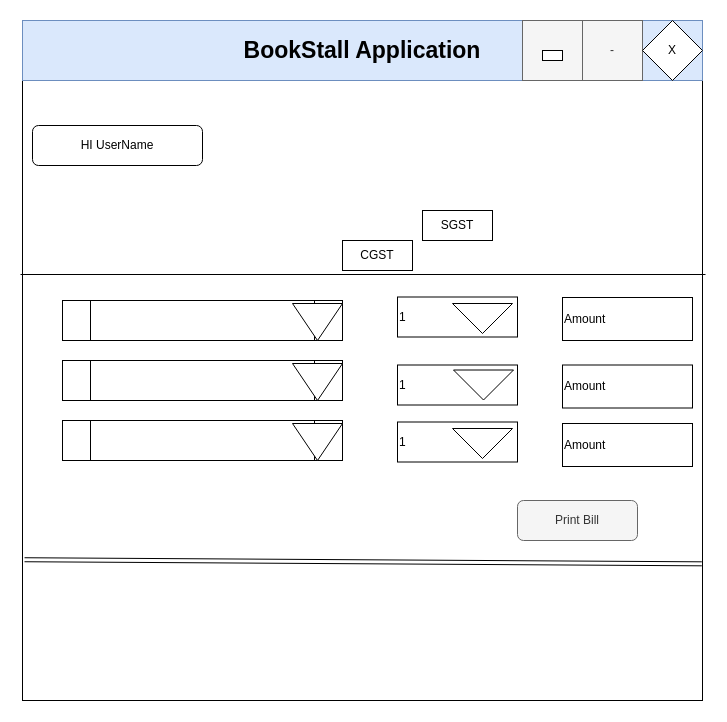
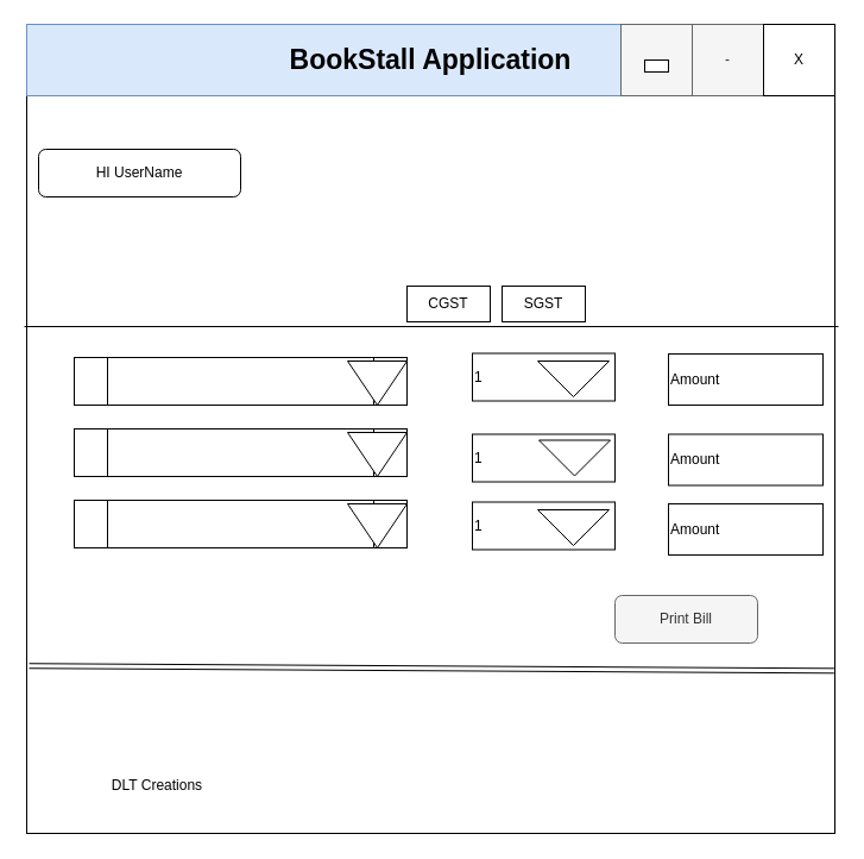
  <mxCell id="0" />
  <mxCell id="1" parent="0" />
  <mxCell id="2" value="" style="whiteSpace=wrap;html=1;aspect=fixed;" vertex="1" parent="1"><mxGeometry x="22" y="20" width="680" height="680" as="geometry" /></mxCell>
  <mxCell id="3" value="&lt;div style=&quot;text-align: left&quot;&gt;&lt;b&gt;&lt;font style=&quot;font-size: 23px&quot;&gt;BookStall Application&lt;/font&gt;&lt;/b&gt;&lt;/div&gt;" style="rounded=0;whiteSpace=wrap;html=1;fillColor=#dae8fc;strokeColor=#6c8ebf;align=center;" vertex="1" parent="1"><mxGeometry x="22" y="20" width="680" height="60" as="geometry" /></mxCell>
  <mxCell id="4" value="-" style="rounded=0;whiteSpace=wrap;html=1;fillColor=#f5f5f5;strokeColor=#666666;fontColor=#333333;" vertex="1" parent="1"><mxGeometry x="582" y="20" width="60" height="60" as="geometry" /></mxCell>
  <mxCell id="5" value="" style="rounded=0;whiteSpace=wrap;html=1;fillColor=#f5f5f5;strokeColor=#666666;fontColor=#333333;" vertex="1" parent="1"><mxGeometry x="522" y="20" width="60" height="60" as="geometry" /></mxCell>
- <mxCell id="6" value="X" style="rhombus;whiteSpace=wrap;html=1;" vertex="1" parent="1"><mxGeometry x="642" y="20" width="60" height="60" as="geometry" /></mxCell>
+ <mxCell id="6" value="X" style="rounded=0;whiteSpace=wrap;html=1;" vertex="1" parent="1"><mxGeometry x="642" y="20" width="60" height="60" as="geometry" /></mxCell>
  <mxCell id="7" value="" style="rounded=0;whiteSpace=wrap;html=1;" vertex="1" parent="1"><mxGeometry x="542" y="50" width="20" height="10" as="geometry" /></mxCell>
  <mxCell id="8" value="HI UserName" style="rounded=1;whiteSpace=wrap;html=1;align=center;" vertex="1" parent="1"><mxGeometry x="32" y="125" width="170" height="40" as="geometry" /></mxCell>
  <mxCell id="9" value="" style="shape=link;html=1;exitX=0.003;exitY=0.793;exitDx=0;exitDy=0;exitPerimeter=0;entryX=0.999;entryY=0.799;entryDx=0;entryDy=0;entryPerimeter=0;" edge="1" parent="1" source="2" target="2"><mxGeometry width="50" height="50" relative="1" as="geometry"><mxPoint x="23" y="571" as="sourcePoint" /><mxPoint x="702" y="550" as="targetPoint" /><Array as="points" /></mxGeometry></mxCell>
+ <mxCell id="10" value="DLT Creations" style="text;html=1;strokeColor=none;fillColor=none;align=center;verticalAlign=middle;whiteSpace=wrap;rounded=0;" vertex="1" parent="1"><mxGeometry x="22" y="650" width="220" height="20" as="geometry" /></mxCell>
  <mxCell id="11" value="" style="shape=process;whiteSpace=wrap;html=1;backgroundOutline=1;align=center;" vertex="1" parent="1"><mxGeometry x="62" y="300" width="280" height="40" as="geometry" /></mxCell>
  <mxCell id="12" value="" style="endArrow=none;html=1;entryX=-0.001;entryY=0.404;entryDx=0;entryDy=0;entryPerimeter=0;exitX=1.006;exitY=0.403;exitDx=0;exitDy=0;exitPerimeter=0;" edge="1" parent="1"><mxGeometry width="50" height="50" relative="1" as="geometry"><mxPoint x="705" y="274" as="sourcePoint" /><mxPoint x="20" y="274" as="targetPoint" /><Array as="points" /></mxGeometry></mxCell>
  <mxCell id="13" value="" style="triangle;whiteSpace=wrap;html=1;align=center;direction=south;" vertex="1" parent="1"><mxGeometry x="292" y="303" width="50" height="37" as="geometry" /></mxCell>
  <mxCell id="14" value="" style="shape=process;whiteSpace=wrap;html=1;backgroundOutline=1;align=center;" vertex="1" parent="1"><mxGeometry x="62" y="360" width="280" height="40" as="geometry" /></mxCell>
  <mxCell id="15" value="" style="triangle;whiteSpace=wrap;html=1;align=center;direction=south;" vertex="1" parent="1"><mxGeometry x="292" y="363" width="50" height="37" as="geometry" /></mxCell>
  <mxCell id="16" value="" style="shape=process;whiteSpace=wrap;html=1;backgroundOutline=1;align=center;" vertex="1" parent="1"><mxGeometry x="62" y="420" width="280" height="40" as="geometry" /></mxCell>
  <mxCell id="17" value="" style="triangle;whiteSpace=wrap;html=1;align=center;direction=south;" vertex="1" parent="1"><mxGeometry x="292" y="423" width="50" height="37" as="geometry" /></mxCell>
  <mxCell id="18" value="CGST" style="rounded=0;whiteSpace=wrap;html=1;align=center;" vertex="1" parent="1"><mxGeometry x="342" y="240" width="70" height="30" as="geometry" /></mxCell>
- <mxCell id="19" value="SGST" style="rounded=0;whiteSpace=wrap;html=1;align=center;" vertex="1" parent="1"><mxGeometry x="422" y="210" width="70" height="30" as="geometry" /></mxCell>
+ <mxCell id="19" value="SGST" style="rounded=0;whiteSpace=wrap;html=1;align=center;" vertex="1" parent="1"><mxGeometry x="422" y="240" width="70" height="30" as="geometry" /></mxCell>
  <mxCell id="20" value="&lt;div style=&quot;text-align: left&quot;&gt;&lt;span&gt;1&lt;/span&gt;&lt;/div&gt;" style="rounded=0;whiteSpace=wrap;html=1;align=left;" vertex="1" parent="1"><mxGeometry x="397" y="296.5" width="120" height="40" as="geometry" /></mxCell>
  <mxCell id="21" value="" style="triangle;whiteSpace=wrap;html=1;align=left;direction=south;" vertex="1" parent="1"><mxGeometry x="452" y="303" width="60" height="30" as="geometry" /></mxCell>
  <mxCell id="22" value="&lt;div style=&quot;text-align: left&quot;&gt;&lt;span&gt;1&lt;/span&gt;&lt;/div&gt;" style="rounded=0;whiteSpace=wrap;html=1;align=left;" vertex="1" parent="1"><mxGeometry x="397" y="364.5" width="120" height="40" as="geometry" /></mxCell>
  <mxCell id="23" value="" style="triangle;whiteSpace=wrap;html=1;align=left;direction=south;" vertex="1" parent="1"><mxGeometry x="453" y="369.5" width="60" height="30" as="geometry" /></mxCell>
  <mxCell id="24" value="&lt;div style=&quot;text-align: left&quot;&gt;&lt;span&gt;1&lt;/span&gt;&lt;/div&gt;" style="rounded=0;whiteSpace=wrap;html=1;align=left;" vertex="1" parent="1"><mxGeometry x="397" y="421.5" width="120" height="40" as="geometry" /></mxCell>
  <mxCell id="25" value="" style="triangle;whiteSpace=wrap;html=1;align=left;direction=south;" vertex="1" parent="1"><mxGeometry x="452" y="428" width="60" height="30" as="geometry" /></mxCell>
  <mxCell id="26" value="Amount" style="rounded=0;whiteSpace=wrap;html=1;align=left;" vertex="1" parent="1"><mxGeometry x="562" y="297" width="130" height="43" as="geometry" /></mxCell>
  <mxCell id="27" value="Amount" style="rounded=0;whiteSpace=wrap;html=1;align=left;" vertex="1" parent="1"><mxGeometry x="562" y="423" width="130" height="43" as="geometry" /></mxCell>
  <mxCell id="28" value="Amount" style="rounded=0;whiteSpace=wrap;html=1;align=left;" vertex="1" parent="1"><mxGeometry x="562" y="364.5" width="130" height="43" as="geometry" /></mxCell>
  <mxCell id="29" value="Print Bill" style="rounded=1;whiteSpace=wrap;html=1;align=center;fillColor=#f5f5f5;strokeColor=#666666;fontColor=#333333;" vertex="1" parent="1"><mxGeometry x="517" y="500" width="120" height="40" as="geometry" /></mxCell>
